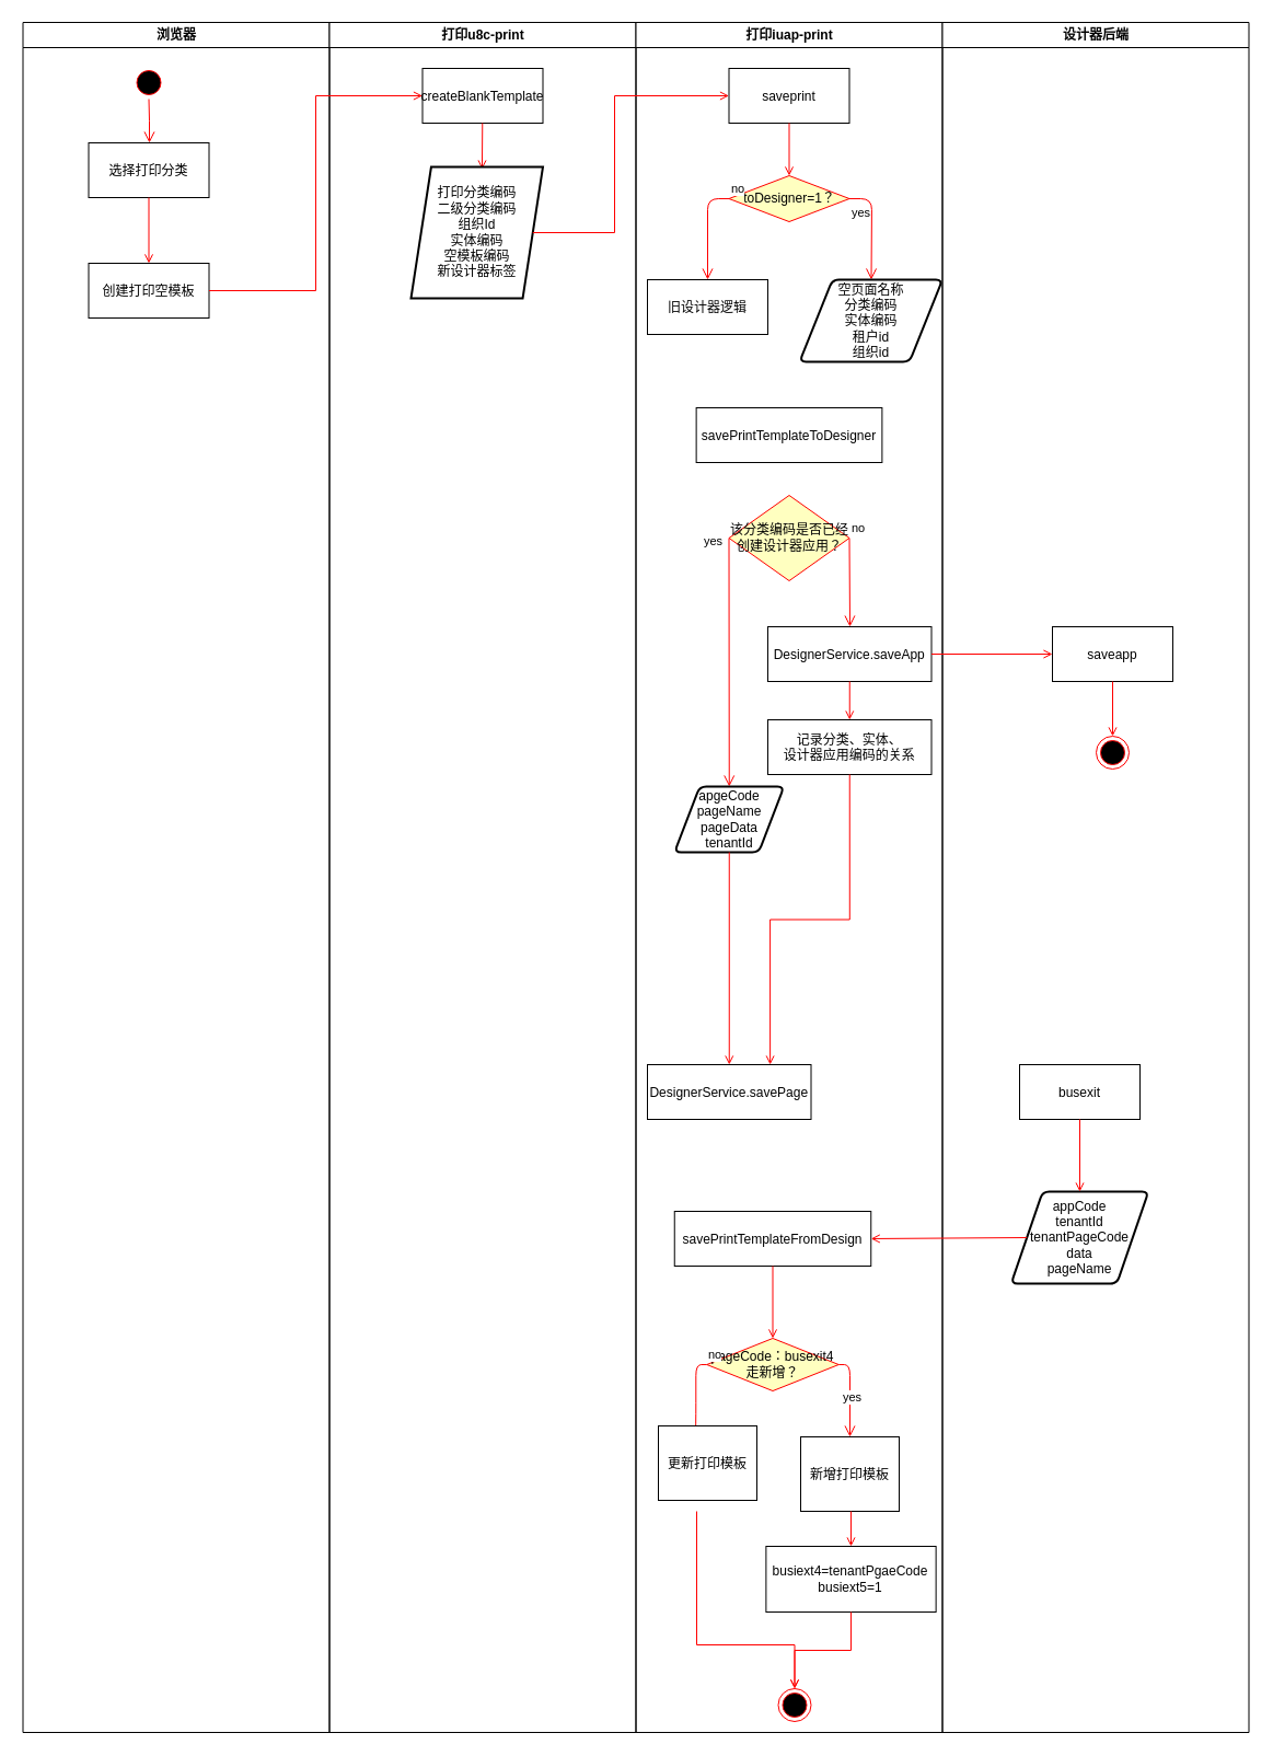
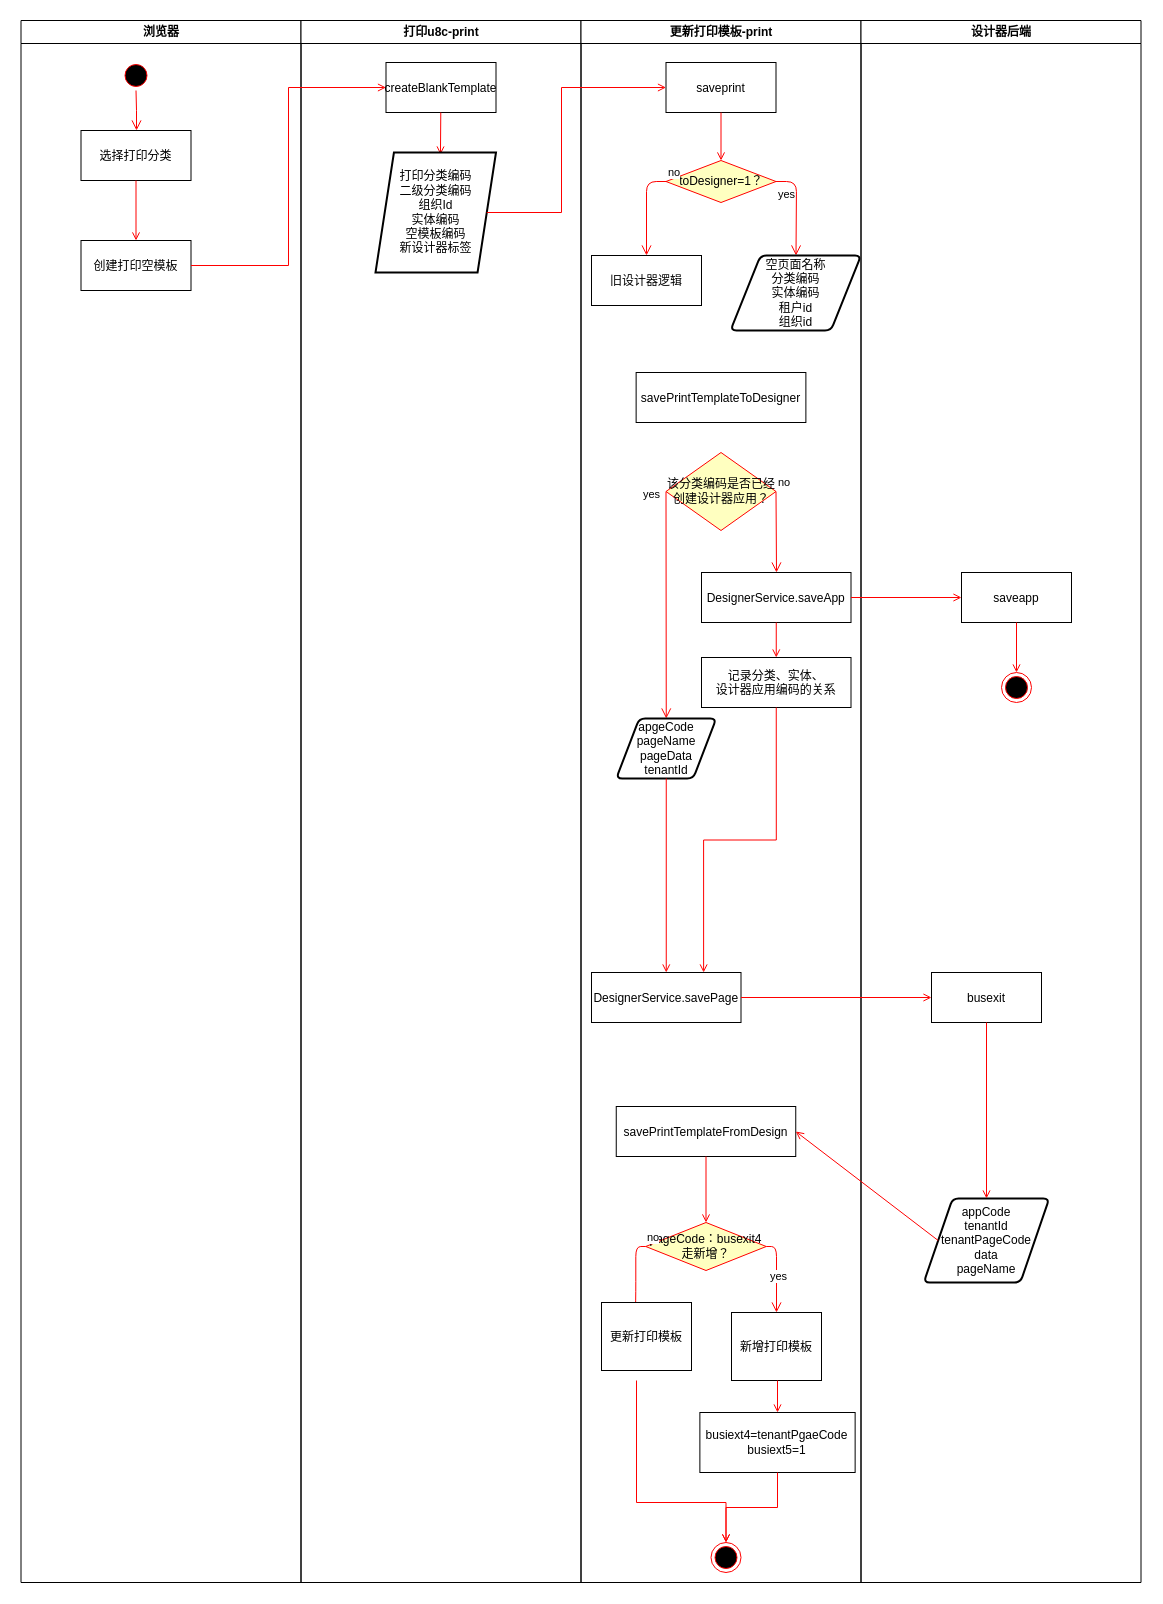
  <mxCell id="0" />
  <mxCell id="1" parent="0" />
  <mxCell id="2" value="浏览器" style="swimlane;whiteSpace=wrap" parent="1" vertex="1"><mxGeometry x="20.5" y="20" width="280" height="1562" as="geometry" /></mxCell>
  <mxCell id="3" value="" style="ellipse;shape=startState;fillColor=#000000;strokeColor=#ff0000;" parent="2" vertex="1"><mxGeometry x="100" y="40" width="30" height="30" as="geometry" /></mxCell>
  <mxCell id="4" value="" style="edgeStyle=elbowEdgeStyle;elbow=horizontal;verticalAlign=bottom;endArrow=open;endSize=8;strokeColor=#FF0000;endFill=1;rounded=0" parent="2" source="3" target="5" edge="1"><mxGeometry x="100" y="40" as="geometry"><mxPoint x="115" y="110" as="targetPoint" /></mxGeometry></mxCell>
  <mxCell id="5" value="选择打印分类" style="" parent="2" vertex="1"><mxGeometry x="60" y="110" width="110" height="50" as="geometry" /></mxCell>
  <mxCell id="6" value="创建打印空模板" style="" parent="2" vertex="1"><mxGeometry x="60" y="220" width="110" height="50" as="geometry" /></mxCell>
  <mxCell id="7" value="" style="endArrow=open;strokeColor=#FF0000;endFill=1;rounded=0" parent="2" source="5" target="6" edge="1"><mxGeometry relative="1" as="geometry" /></mxCell>
  <mxCell id="8" value="打印u8c-print" style="swimlane;whiteSpace=wrap" parent="1" vertex="1"><mxGeometry x="300.5" y="20" width="280" height="1562" as="geometry" /></mxCell>
  <mxCell id="9" value="createBlankTemplate" style="" parent="8" vertex="1"><mxGeometry x="85" y="42" width="110" height="50" as="geometry" /></mxCell>
  <mxCell id="10" value="" style="endArrow=open;strokeColor=#FF0000;endFill=1;rounded=0;entryX=0.539;entryY=0.017;entryDx=0;entryDy=0;entryPerimeter=0;" parent="8" source="9" target="11" edge="1"><mxGeometry relative="1" as="geometry"><mxPoint x="75" y="220" as="targetPoint" /></mxGeometry></mxCell>
  <mxCell id="11" value="打印分类编码&lt;br&gt;二级分类编码&lt;br&gt;组织Id&lt;br&gt;实体编码&lt;br&gt;空模板编码&lt;br&gt;新设计器标签" style="shape=parallelogram;html=1;strokeWidth=2;perimeter=parallelogramPerimeter;whiteSpace=wrap;rounded=1;arcSize=0;size=0.153;" vertex="1" parent="8"><mxGeometry x="74.5" y="132" width="120.5" height="120" as="geometry" /></mxCell>
- <mxCell id="12" value="打印iuap-print" style="swimlane;whiteSpace=wrap" parent="1" vertex="1"><mxGeometry x="580.5" y="20" width="280" height="1562" as="geometry"><mxRectangle x="724.5" y="128" width="110" height="23" as="alternateBounds" /></mxGeometry></mxCell>
+ <mxCell id="12" value="更新打印模板-print" style="swimlane;whiteSpace=wrap" parent="1" vertex="1"><mxGeometry x="580.5" y="20" width="280" height="1562" as="geometry"><mxRectangle x="724.5" y="128" width="110" height="23" as="alternateBounds" /></mxGeometry></mxCell>
  <mxCell id="13" value="saveprint" style="" vertex="1" parent="12"><mxGeometry x="85" y="42" width="110" height="50" as="geometry" /></mxCell>
  <mxCell id="14" value="toDesigner=1？" style="rhombus;whiteSpace=wrap;html=1;fillColor=#ffffc0;strokeColor=#ff0000;" vertex="1" parent="12"><mxGeometry x="85" y="140" width="110" height="42" as="geometry" /></mxCell>
  <mxCell id="15" value="yes" style="html=1;align=left;verticalAlign=top;endArrow=open;endSize=8;strokeColor=#ff0000;exitX=1;exitY=0.5;exitDx=0;exitDy=0;entryX=0.5;entryY=0;entryDx=0;entryDy=0;edgeStyle=orthogonalEdgeStyle;" edge="1" source="14" parent="12"><mxGeometry x="-1" relative="1" as="geometry"><mxPoint x="215" y="235" as="targetPoint" /></mxGeometry></mxCell>
  <mxCell id="16" value="旧设计器逻辑" style="" vertex="1" parent="12"><mxGeometry x="10.5" y="235" width="110" height="50" as="geometry" /></mxCell>
  <mxCell id="17" value="no" style="html=1;align=left;verticalAlign=bottom;endArrow=open;endSize=8;strokeColor=#ff0000;exitX=0;exitY=0.5;exitDx=0;exitDy=0;entryX=0.5;entryY=0;entryDx=0;entryDy=0;edgeStyle=orthogonalEdgeStyle;" edge="1" parent="12" source="14" target="16"><mxGeometry x="-1" relative="1" as="geometry"><mxPoint x="280" y="161" as="targetPoint" /><mxPoint x="195" y="160" as="sourcePoint" /></mxGeometry></mxCell>
  <mxCell id="18" value="" style="endArrow=open;strokeColor=#FF0000;endFill=1;rounded=0;entryX=0.5;entryY=0;entryDx=0;entryDy=0;exitX=0.5;exitY=1;exitDx=0;exitDy=0;" edge="1" parent="12" source="13" target="14"><mxGeometry relative="1" as="geometry"><mxPoint x="-130.205" y="102" as="sourcePoint" /><mxPoint x="-130.551" y="144.04" as="targetPoint" /></mxGeometry></mxCell>
  <mxCell id="19" value="空页面名称&lt;br&gt;分类编码&lt;br&gt;实体编码&lt;br&gt;租户id&lt;br&gt;组织id" style="shape=parallelogram;html=1;strokeWidth=2;perimeter=parallelogramPerimeter;whiteSpace=wrap;rounded=1;arcSize=12;size=0.23;" vertex="1" parent="12"><mxGeometry x="149.5" y="235" width="130.5" height="75" as="geometry" /></mxCell>
  <mxCell id="20" value="savePrintTemplateToDesigner" style="" vertex="1" parent="12"><mxGeometry x="55.13" y="352" width="169.75" height="50" as="geometry" /></mxCell>
  <mxCell id="21" value="该分类编码是否已经创建设计器应用？" style="rhombus;whiteSpace=wrap;html=1;fillColor=#ffffc0;strokeColor=#ff0000;" vertex="1" parent="12"><mxGeometry x="85" y="432" width="110" height="78" as="geometry" /></mxCell>
  <mxCell id="22" value="no" style="html=1;align=left;verticalAlign=bottom;endArrow=open;endSize=8;strokeColor=#ff0000;exitX=1;exitY=0.5;exitDx=0;exitDy=0;" edge="1" source="21" parent="12"><mxGeometry x="-1" relative="1" as="geometry"><mxPoint x="195.5" y="552" as="targetPoint" /></mxGeometry></mxCell>
  <mxCell id="23" value="yes" style="html=1;align=left;verticalAlign=top;endArrow=open;endSize=8;strokeColor=#ff0000;exitX=0;exitY=0.5;exitDx=0;exitDy=0;entryX=0.5;entryY=0;entryDx=0;entryDy=0;" edge="1" source="21" parent="12" target="29"><mxGeometry x="-1" y="-27" relative="1" as="geometry"><mxPoint x="140" y="532" as="targetPoint" /><mxPoint x="2" y="-10" as="offset" /></mxGeometry></mxCell>
  <mxCell id="24" value="DesignerService.savePage" style="" vertex="1" parent="12"><mxGeometry x="10.5" y="952" width="149.5" height="50" as="geometry" /></mxCell>
  <mxCell id="25" value="DesignerService.saveApp" style="" vertex="1" parent="12"><mxGeometry x="120.5" y="552" width="149.5" height="50" as="geometry" /></mxCell>
  <mxCell id="26" value="" style="endArrow=open;strokeColor=#FF0000;endFill=1;rounded=0;entryX=0.5;entryY=0;entryDx=0;entryDy=0;exitX=0.5;exitY=1;exitDx=0;exitDy=0;" edge="1" parent="12" source="25" target="27"><mxGeometry relative="1" as="geometry"><mxPoint x="225.5" y="622" as="sourcePoint" /><mxPoint x="165" y="660" as="targetPoint" /></mxGeometry></mxCell>
  <mxCell id="27" value="记录分类、实体、&#10;设计器应用编码的关系" style="" vertex="1" parent="12"><mxGeometry x="120.5" y="637" width="149.5" height="50" as="geometry" /></mxCell>
  <mxCell id="28" value="" style="endArrow=open;strokeColor=#FF0000;endFill=1;rounded=0;entryX=0.75;entryY=0;entryDx=0;entryDy=0;exitX=0.5;exitY=1;exitDx=0;exitDy=0;edgeStyle=orthogonalEdgeStyle;" edge="1" parent="12" source="27" target="24"><mxGeometry relative="1" as="geometry"><mxPoint x="205.25" y="612" as="sourcePoint" /><mxPoint x="205.25" y="642" as="targetPoint" /></mxGeometry></mxCell>
  <mxCell id="29" value="apgeCode&lt;br&gt;pageName&lt;br&gt;pageData&lt;br&gt;tenantId" style="shape=parallelogram;html=1;strokeWidth=2;perimeter=parallelogramPerimeter;whiteSpace=wrap;rounded=1;arcSize=12;size=0.23;" vertex="1" parent="12"><mxGeometry x="35.25" y="698" width="100" height="60" as="geometry" /></mxCell>
  <mxCell id="30" value="" style="endArrow=open;strokeColor=#FF0000;endFill=1;rounded=0;entryX=0.5;entryY=0;entryDx=0;entryDy=0;" edge="1" parent="12" source="29" target="24"><mxGeometry relative="1" as="geometry"><mxPoint x="205.25" y="697" as="sourcePoint" /><mxPoint x="132.625" y="962" as="targetPoint" /></mxGeometry></mxCell>
  <mxCell id="31" value="savePrintTemplateFromDesign" style="" vertex="1" parent="12"><mxGeometry x="35.25" y="1086" width="179.5" height="50" as="geometry" /></mxCell>
  <mxCell id="32" value="pageCode：busexit4走新增？" style="rhombus;whiteSpace=wrap;html=1;fillColor=#ffffc0;strokeColor=#ff0000;" vertex="1" parent="12"><mxGeometry x="64.75" y="1202" width="120.5" height="48" as="geometry" /></mxCell>
  <mxCell id="33" value="no" style="edgeStyle=orthogonalEdgeStyle;html=1;align=left;verticalAlign=bottom;endArrow=open;endSize=8;strokeColor=#ff0000;exitX=0;exitY=0.5;exitDx=0;exitDy=0;" edge="1" source="32" parent="12"><mxGeometry x="-1" relative="1" as="geometry"><mxPoint x="54.5" y="1292" as="targetPoint" /></mxGeometry></mxCell>
  <mxCell id="34" value="yes" style="html=1;align=left;verticalAlign=top;endArrow=open;endSize=8;strokeColor=#ff0000;exitX=1;exitY=0.5;exitDx=0;exitDy=0;entryX=0.5;entryY=0;entryDx=0;entryDy=0;edgeStyle=orthogonalEdgeStyle;" edge="1" source="32" parent="12" target="37"><mxGeometry x="-1" y="-27" relative="1" as="geometry"><mxPoint x="120.5" y="1302" as="targetPoint" /><mxPoint x="2" y="-10" as="offset" /></mxGeometry></mxCell>
  <mxCell id="35" value="" style="endArrow=open;strokeColor=#FF0000;endFill=1;rounded=0;entryX=0.5;entryY=0;entryDx=0;entryDy=0;exitX=0.5;exitY=1;exitDx=0;exitDy=0;" edge="1" parent="12" source="31" target="32"><mxGeometry relative="1" as="geometry"><mxPoint x="367.182" y="1120" as="sourcePoint" /><mxPoint x="224.75" y="1121" as="targetPoint" /></mxGeometry></mxCell>
  <mxCell id="36" value="更新打印模板" style="" vertex="1" parent="12"><mxGeometry x="20.5" y="1282" width="90" height="68" as="geometry" /></mxCell>
  <mxCell id="37" value="新增打印模板" style="" vertex="1" parent="12"><mxGeometry x="150.5" y="1292" width="90" height="68" as="geometry" /></mxCell>
  <mxCell id="38" value="busiext4=tenantPgaeCode&lt;br&gt;busiext5=1" style="whiteSpace=wrap;html=1;" vertex="1" parent="12"><mxGeometry x="118.88" y="1392" width="155.25" height="60" as="geometry" /></mxCell>
  <mxCell id="39" value="" style="endArrow=open;strokeColor=#FF0000;endFill=1;rounded=0;entryX=0.5;entryY=0;entryDx=0;entryDy=0;exitX=0.5;exitY=1;exitDx=0;exitDy=0;" edge="1" parent="12" target="38"><mxGeometry relative="1" as="geometry"><mxPoint x="196.5" y="1360" as="sourcePoint" /><mxPoint x="178.625" y="1392" as="targetPoint" /></mxGeometry></mxCell>
  <mxCell id="40" value="" style="ellipse;html=1;shape=endState;fillColor=#000000;strokeColor=#ff0000;" vertex="1" parent="12"><mxGeometry x="130" y="1522" width="30" height="30" as="geometry" /></mxCell>
  <mxCell id="41" value="" style="endArrow=open;strokeColor=#FF0000;endFill=1;rounded=0;entryX=0.5;entryY=0;entryDx=0;entryDy=0;exitX=0.5;exitY=1;exitDx=0;exitDy=0;edgeStyle=orthogonalEdgeStyle;" edge="1" parent="12" target="40" source="38"><mxGeometry relative="1" as="geometry"><mxPoint x="145" y="1472" as="sourcePoint" /><mxPoint x="-899.5" y="1329" as="targetPoint" /></mxGeometry></mxCell>
  <mxCell id="42" value="" style="endArrow=open;strokeColor=#FF0000;endFill=1;rounded=0;entryX=0.5;entryY=0;entryDx=0;entryDy=0;exitX=0.5;exitY=1;exitDx=0;exitDy=0;edgeStyle=orthogonalEdgeStyle;" edge="1" parent="12"><mxGeometry relative="1" as="geometry"><mxPoint x="55.5" y="1360" as="sourcePoint" /><mxPoint x="145" y="1522" as="targetPoint" /><Array as="points"><mxPoint x="56" y="1482" /><mxPoint x="145" y="1482" /></Array></mxGeometry></mxCell>
  <mxCell id="43" value="" style="endArrow=open;strokeColor=#FF0000;endFill=1;rounded=0;entryX=0;entryY=0.5;entryDx=0;entryDy=0;exitX=1;exitY=0.5;exitDx=0;exitDy=0;edgeStyle=orthogonalEdgeStyle;" parent="1" source="6" target="9" edge="1"><mxGeometry relative="1" as="geometry"><mxPoint x="190.5" y="370" as="sourcePoint" /></mxGeometry></mxCell>
  <mxCell id="44" value="设计器后端" style="swimlane;whiteSpace=wrap" vertex="1" parent="1"><mxGeometry x="860.5" y="20" width="280" height="1562" as="geometry"><mxRectangle x="724.5" y="128" width="110" height="23" as="alternateBounds" /></mxGeometry></mxCell>
  <mxCell id="45" value="busexit" style="" vertex="1" parent="44"><mxGeometry x="70.5" y="952" width="110" height="50" as="geometry" /></mxCell>
- <mxCell id="46" value="appCode&lt;br&gt;tenantId&lt;br&gt;tenantPageCode&lt;br&gt;data&lt;br&gt;pageName" style="shape=parallelogram;html=1;strokeWidth=2;perimeter=parallelogramPerimeter;whiteSpace=wrap;rounded=1;arcSize=12;size=0.23;" vertex="1" parent="44"><mxGeometry x="62.75" y="1068" width="125.5" height="84" as="geometry" /></mxCell>
+ <mxCell id="46" value="appCode&lt;br&gt;tenantId&lt;br&gt;tenantPageCode&lt;br&gt;data&lt;br&gt;pageName" style="shape=parallelogram;html=1;strokeWidth=2;perimeter=parallelogramPerimeter;whiteSpace=wrap;rounded=1;arcSize=12;size=0.23;" vertex="1" parent="44"><mxGeometry x="62.75" y="1178" width="125.5" height="84" as="geometry" /></mxCell>
  <mxCell id="47" value="" style="endArrow=open;strokeColor=#FF0000;endFill=1;rounded=0;entryX=0.5;entryY=0;entryDx=0;entryDy=0;exitX=0.5;exitY=1;exitDx=0;exitDy=0;" edge="1" parent="44" source="45" target="46"><mxGeometry relative="1" as="geometry"><mxPoint x="-110" y="987" as="sourcePoint" /><mxPoint x="80.5" y="987" as="targetPoint" /></mxGeometry></mxCell>
  <mxCell id="48" value="saveapp" style="" vertex="1" parent="44"><mxGeometry x="100.5" y="552" width="110" height="50" as="geometry" /></mxCell>
  <mxCell id="49" value="" style="ellipse;html=1;shape=endState;fillColor=#000000;strokeColor=#ff0000;" vertex="1" parent="44"><mxGeometry x="140.5" y="652" width="30" height="30" as="geometry" /></mxCell>
  <mxCell id="50" value="" style="endArrow=open;strokeColor=#FF0000;endFill=1;rounded=0;entryX=0.5;entryY=0;entryDx=0;entryDy=0;exitX=0.5;exitY=1;exitDx=0;exitDy=0;" edge="1" parent="44" source="48" target="49"><mxGeometry relative="1" as="geometry"><mxPoint y="587" as="sourcePoint" /><mxPoint x="110.5" y="587" as="targetPoint" /></mxGeometry></mxCell>
  <mxCell id="51" value="" style="endArrow=open;strokeColor=#FF0000;endFill=1;rounded=0;entryX=0;entryY=0.5;entryDx=0;entryDy=0;exitX=1;exitY=0.5;exitDx=0;exitDy=0;edgeStyle=orthogonalEdgeStyle;" edge="1" parent="1" source="11" target="13"><mxGeometry relative="1" as="geometry"><mxPoint x="200.5" y="275" as="sourcePoint" /><mxPoint x="395.5" y="97" as="targetPoint" /><Array as="points"><mxPoint x="561" y="212" /><mxPoint x="561" y="87" /></Array></mxGeometry></mxCell>
+ <mxCell id="52" value="" style="endArrow=open;strokeColor=#FF0000;endFill=1;rounded=0;entryX=0;entryY=0.5;entryDx=0;entryDy=0;exitX=1;exitY=0.5;exitDx=0;exitDy=0;edgeStyle=orthogonalEdgeStyle;" edge="1" parent="1" source="24" target="45"><mxGeometry relative="1" as="geometry"><mxPoint x="785.75" y="632" as="sourcePoint" /><mxPoint x="785.75" y="667" as="targetPoint" /></mxGeometry></mxCell>
  <mxCell id="53" value="" style="endArrow=open;strokeColor=#FF0000;endFill=1;rounded=0;entryX=1;entryY=0.5;entryDx=0;entryDy=0;exitX=0;exitY=0.5;exitDx=0;exitDy=0;" edge="1" parent="1" source="46" target="31"><mxGeometry relative="1" as="geometry"><mxPoint x="760.5" y="1017" as="sourcePoint" /><mxPoint x="951" y="1017" as="targetPoint" /></mxGeometry></mxCell>
  <mxCell id="54" value="" style="endArrow=open;strokeColor=#FF0000;endFill=1;rounded=0;entryX=0;entryY=0.5;entryDx=0;entryDy=0;exitX=1;exitY=0.5;exitDx=0;exitDy=0;" edge="1" parent="1" source="25" target="48"><mxGeometry relative="1" as="geometry"><mxPoint x="785.75" y="632" as="sourcePoint" /><mxPoint x="785.75" y="667" as="targetPoint" /></mxGeometry></mxCell>
